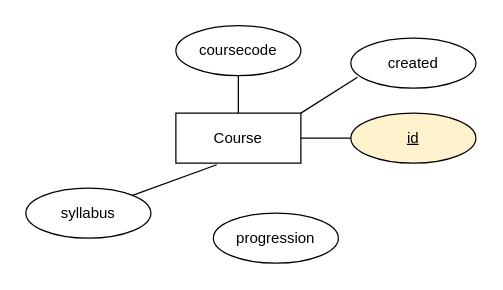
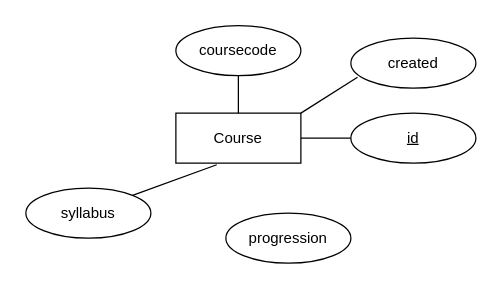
  <mxCell id="0" />
  <mxCell id="1" parent="0" />
  <mxCell id="2" value="Course" style="whiteSpace=wrap;html=1;align=center;" vertex="1" parent="1"><mxGeometry x="140" y="90" width="100" height="40" as="geometry" /></mxCell>
  <mxCell id="3" value="coursecode" style="ellipse;whiteSpace=wrap;html=1;align=center;" vertex="1" parent="1"><mxGeometry x="140" y="20" width="100" height="40" as="geometry" /></mxCell>
- <mxCell id="4" value="&lt;u&gt;id&lt;/u&gt;" style="ellipse;whiteSpace=wrap;html=1;align=center;fillColor=#fff2cc;" vertex="1" parent="1"><mxGeometry x="280" y="90" width="100" height="40" as="geometry" /></mxCell>
- <mxCell id="5" value="progression" style="ellipse;whiteSpace=wrap;html=1;align=center;" vertex="1" parent="1"><mxGeometry x="170" y="170" width="100" height="40" as="geometry" /></mxCell>
+ <mxCell id="4" value="&lt;u&gt;id&lt;/u&gt;" style="ellipse;whiteSpace=wrap;html=1;align=center;" vertex="1" parent="1"><mxGeometry x="280" y="90" width="100" height="40" as="geometry" /></mxCell>
+ <mxCell id="5" value="progression" style="ellipse;whiteSpace=wrap;html=1;align=center;" vertex="1" parent="1"><mxGeometry x="180" y="170" width="100" height="40" as="geometry" /></mxCell>
  <mxCell id="6" value="syllabus" style="ellipse;whiteSpace=wrap;html=1;align=center;" vertex="1" parent="1"><mxGeometry x="20" y="150" width="100" height="40" as="geometry" /></mxCell>
  <mxCell id="7" value="created" style="ellipse;whiteSpace=wrap;html=1;align=center;" vertex="1" parent="1"><mxGeometry x="280" y="30" width="100" height="40" as="geometry" /></mxCell>
  <mxCell id="8" value="" style="endArrow=none;html=1;rounded=0;entryX=0;entryY=0.5;entryDx=0;entryDy=0;exitX=1;exitY=0.5;exitDx=0;exitDy=0;" edge="1" parent="1" source="2" target="4"><mxGeometry relative="1" as="geometry"><mxPoint x="110" y="110" as="sourcePoint" /><mxPoint x="270" y="110" as="targetPoint" /></mxGeometry></mxCell>
  <mxCell id="9" value="" style="endArrow=none;html=1;rounded=0;exitX=1;exitY=0;exitDx=0;exitDy=0;entryX=0.327;entryY=1.033;entryDx=0;entryDy=0;entryPerimeter=0;" edge="1" parent="1" source="6" target="2"><mxGeometry relative="1" as="geometry"><mxPoint x="110" y="110" as="sourcePoint" /><mxPoint x="270" y="110" as="targetPoint" /></mxGeometry></mxCell>
  <mxCell id="10" value="" style="endArrow=none;html=1;rounded=0;entryX=0.053;entryY=0.783;entryDx=0;entryDy=0;entryPerimeter=0;exitX=1;exitY=0;exitDx=0;exitDy=0;" edge="1" parent="1" source="2" target="7"><mxGeometry relative="1" as="geometry"><mxPoint x="110" y="110" as="sourcePoint" /><mxPoint x="270" y="110" as="targetPoint" /></mxGeometry></mxCell>
  <mxCell id="11" value="" style="endArrow=none;html=1;rounded=0;entryX=0.5;entryY=1;entryDx=0;entryDy=0;exitX=0.5;exitY=0;exitDx=0;exitDy=0;" edge="1" parent="1" source="2" target="3"><mxGeometry relative="1" as="geometry"><mxPoint x="110" y="110" as="sourcePoint" /><mxPoint x="270" y="110" as="targetPoint" /></mxGeometry></mxCell>
